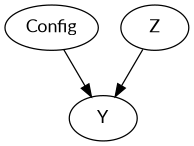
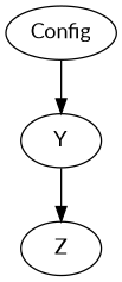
  digraph {
    fontname=Lato
    node [fontname=Lato shape=oval]
    edge [fontname=Lato]
    n1 [label=Config]
    n2 [label=Y]
    n3 [label=Z]
    n1 -> n2
-   n3 -> n2
+   n2 -> n3
  }
